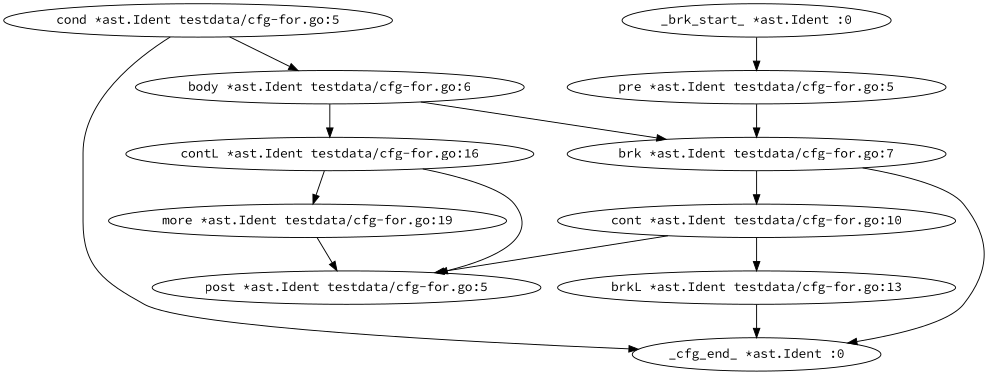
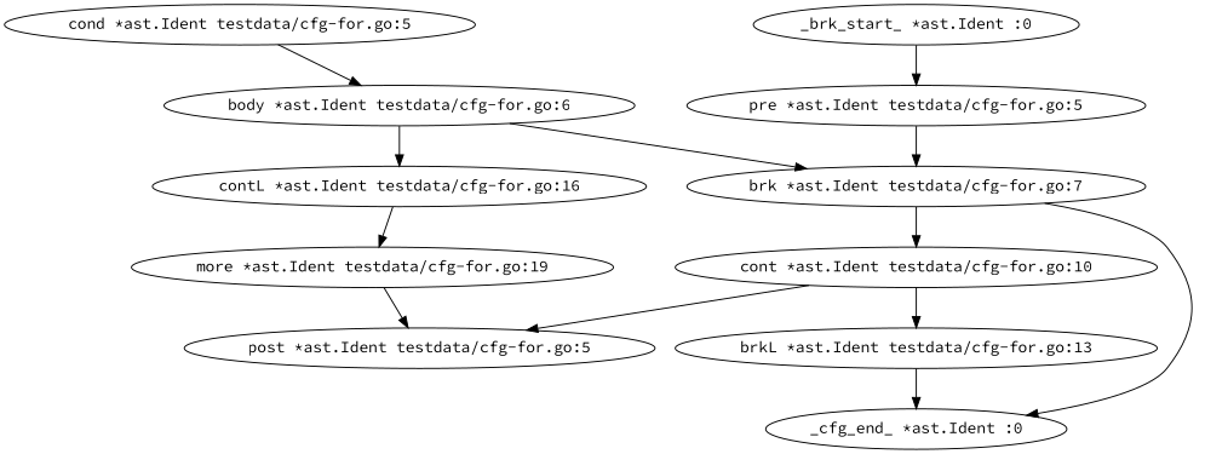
  digraph {
    fontname="Source Code Pro"
    node [fontname="Source Code Pro"]
    edge [fontname="Source Code Pro"]
    n1 [label="_cfg_end_ *ast.Ident :0"]
    n2 [label="post *ast.Ident testdata/cfg-for.go:5"]
    n3 [label="cond *ast.Ident testdata/cfg-for.go:5"]
    n4 [label="body *ast.Ident testdata/cfg-for.go:6"]
    n5 [label="contL *ast.Ident testdata/cfg-for.go:16"]
    n6 [label="brk *ast.Ident testdata/cfg-for.go:7"]
    n7 [label="more *ast.Ident testdata/cfg-for.go:19"]
    n8 [label="brkL *ast.Ident testdata/cfg-for.go:13"]
    n9 [label="cont *ast.Ident testdata/cfg-for.go:10"]
    n10 [label="pre *ast.Ident testdata/cfg-for.go:5"]
    n11 [label="_brk_start_ *ast.Ident :0"]
-   n3 -> n1
    n3 -> n4
    n4 -> n5
    n4 -> n6
-   n5 -> n2
    n5 -> n7
    n6 -> n1
    n6 -> n9
    n7 -> n2
    n8 -> n1
    n9 -> n2
    n9 -> n8
    n10 -> n6
    n11 -> n10
  }
